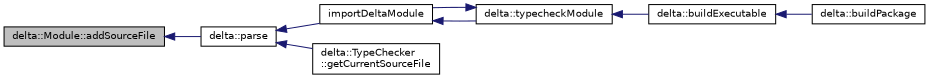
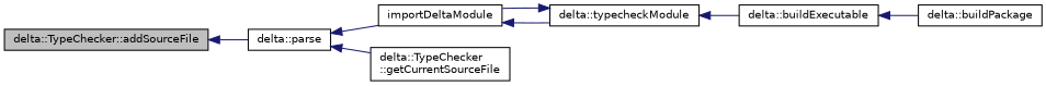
  digraph {
    rankdir=LR
    node [color=black fillcolor=white fontname=Helvetica fontsize=10 shape=record style=filled]
    edge [color=midnightblue dir=back fontname=Helvetica fontsize=10 labelfontname=Helvetica labelfontsize=10 style=solid]
-   n1 [fillcolor=grey75 fontcolor=black height=0.2 label="delta::Module::addSourceFile" width=0.4]
+   n1 [fillcolor=grey75 fontcolor=black height=0.2 label="delta::TypeChecker::addSourceFile" width=0.4]
    n2 [height=0.2 label="delta::parse" width=0.4]
    n3 [height=0.2 label=importDeltaModule width=0.4]
    n4 [height=0.2 label="delta::TypeChecker\l::getCurrentSourceFile" width=0.4]
    n5 [height=0.2 label="delta::buildExecutable" width=0.4]
    n6 [height=0.2 label="delta::buildPackage" width=0.4]
    n7 [height=0.2 label="delta::typecheckModule" width=0.4]
    n1 -> n2
    n2 -> n3
    n2 -> n4
    n3 -> n7
    n5 -> n6
    n7 -> n3
    n7 -> n5
  }
